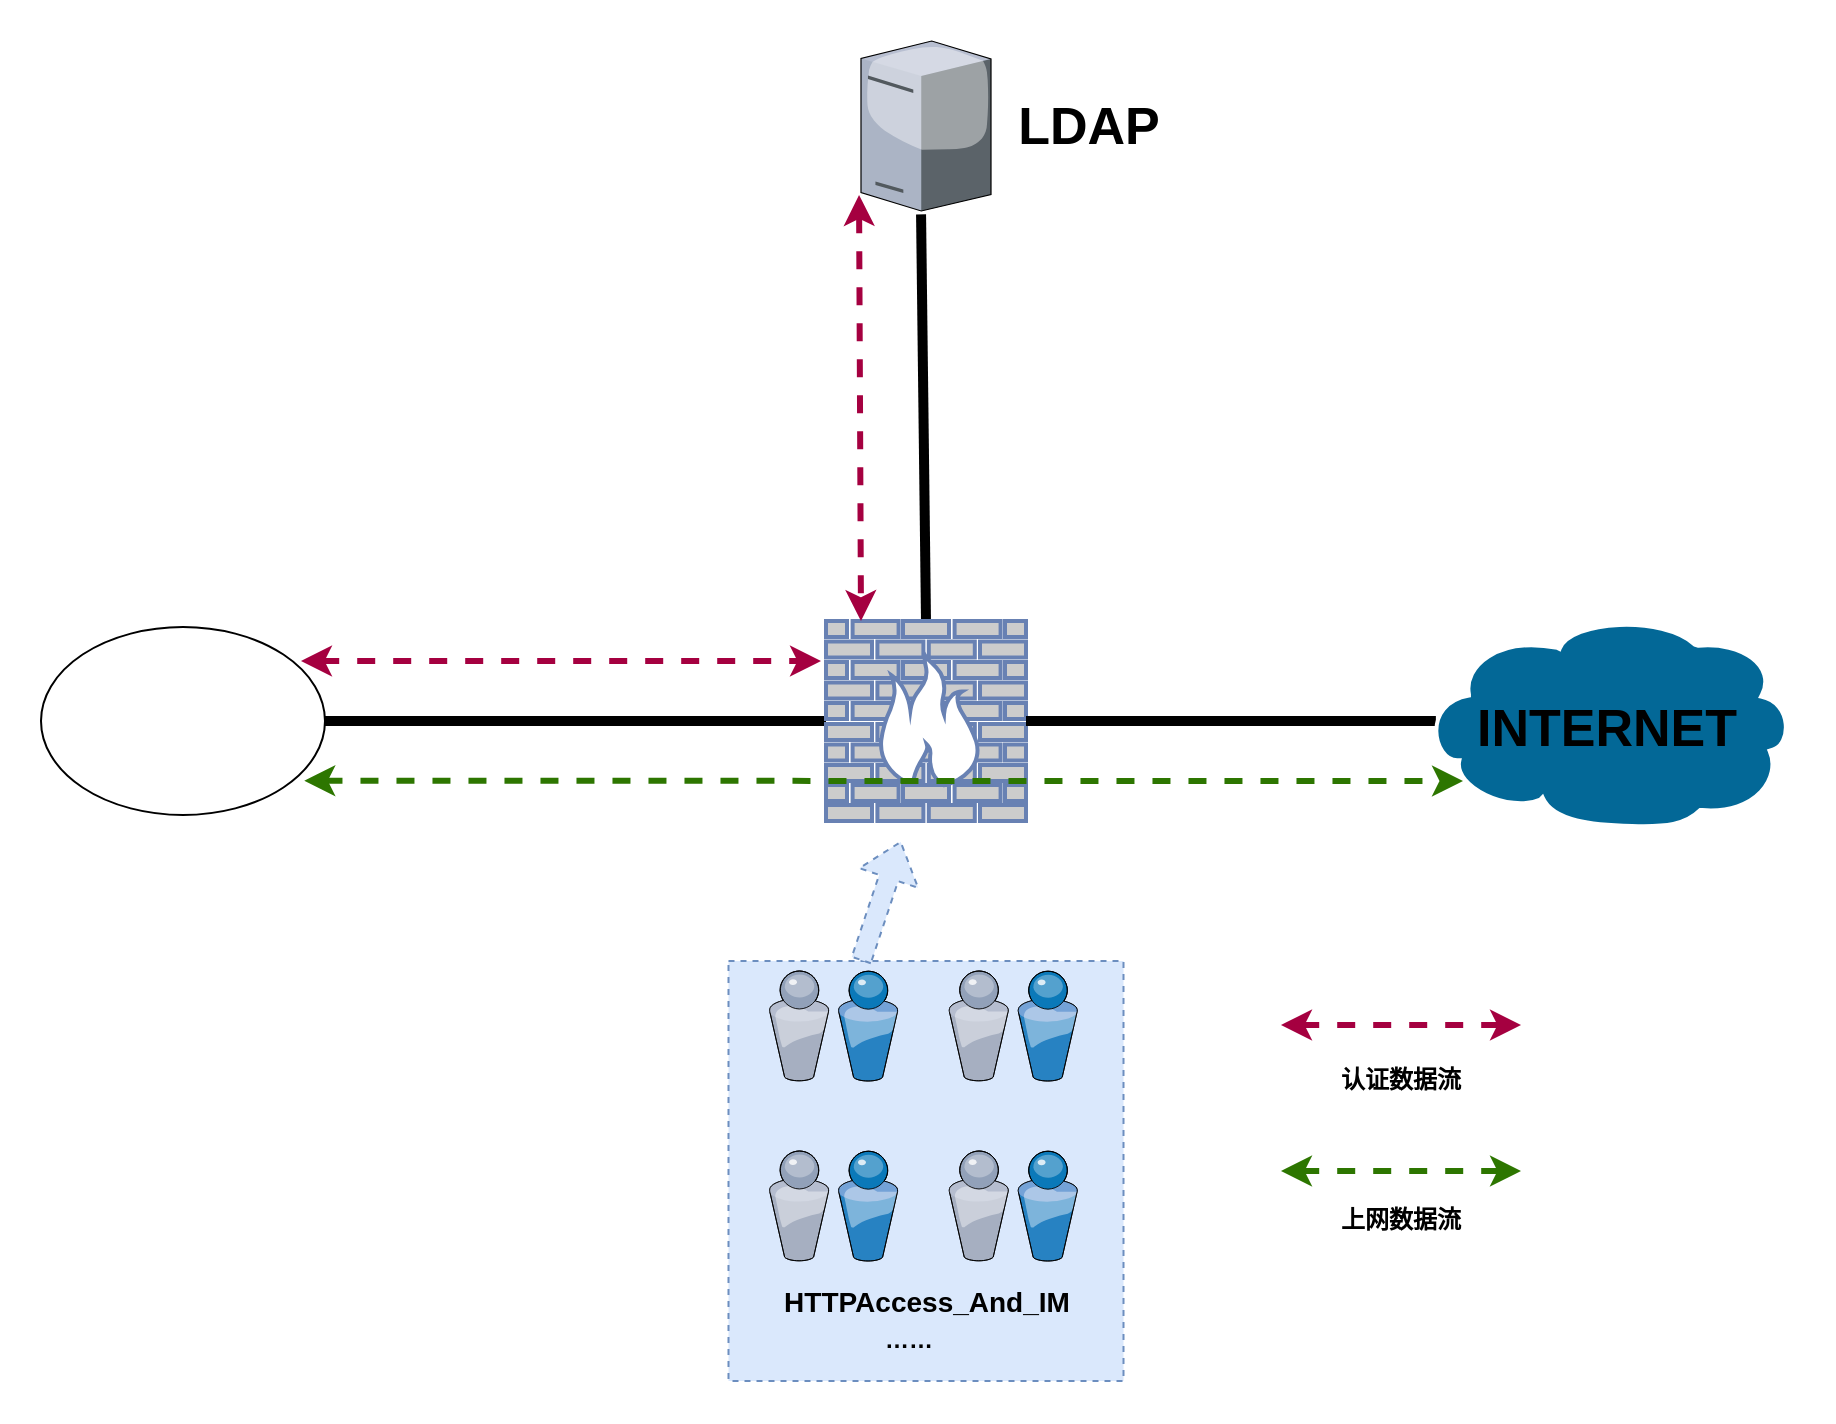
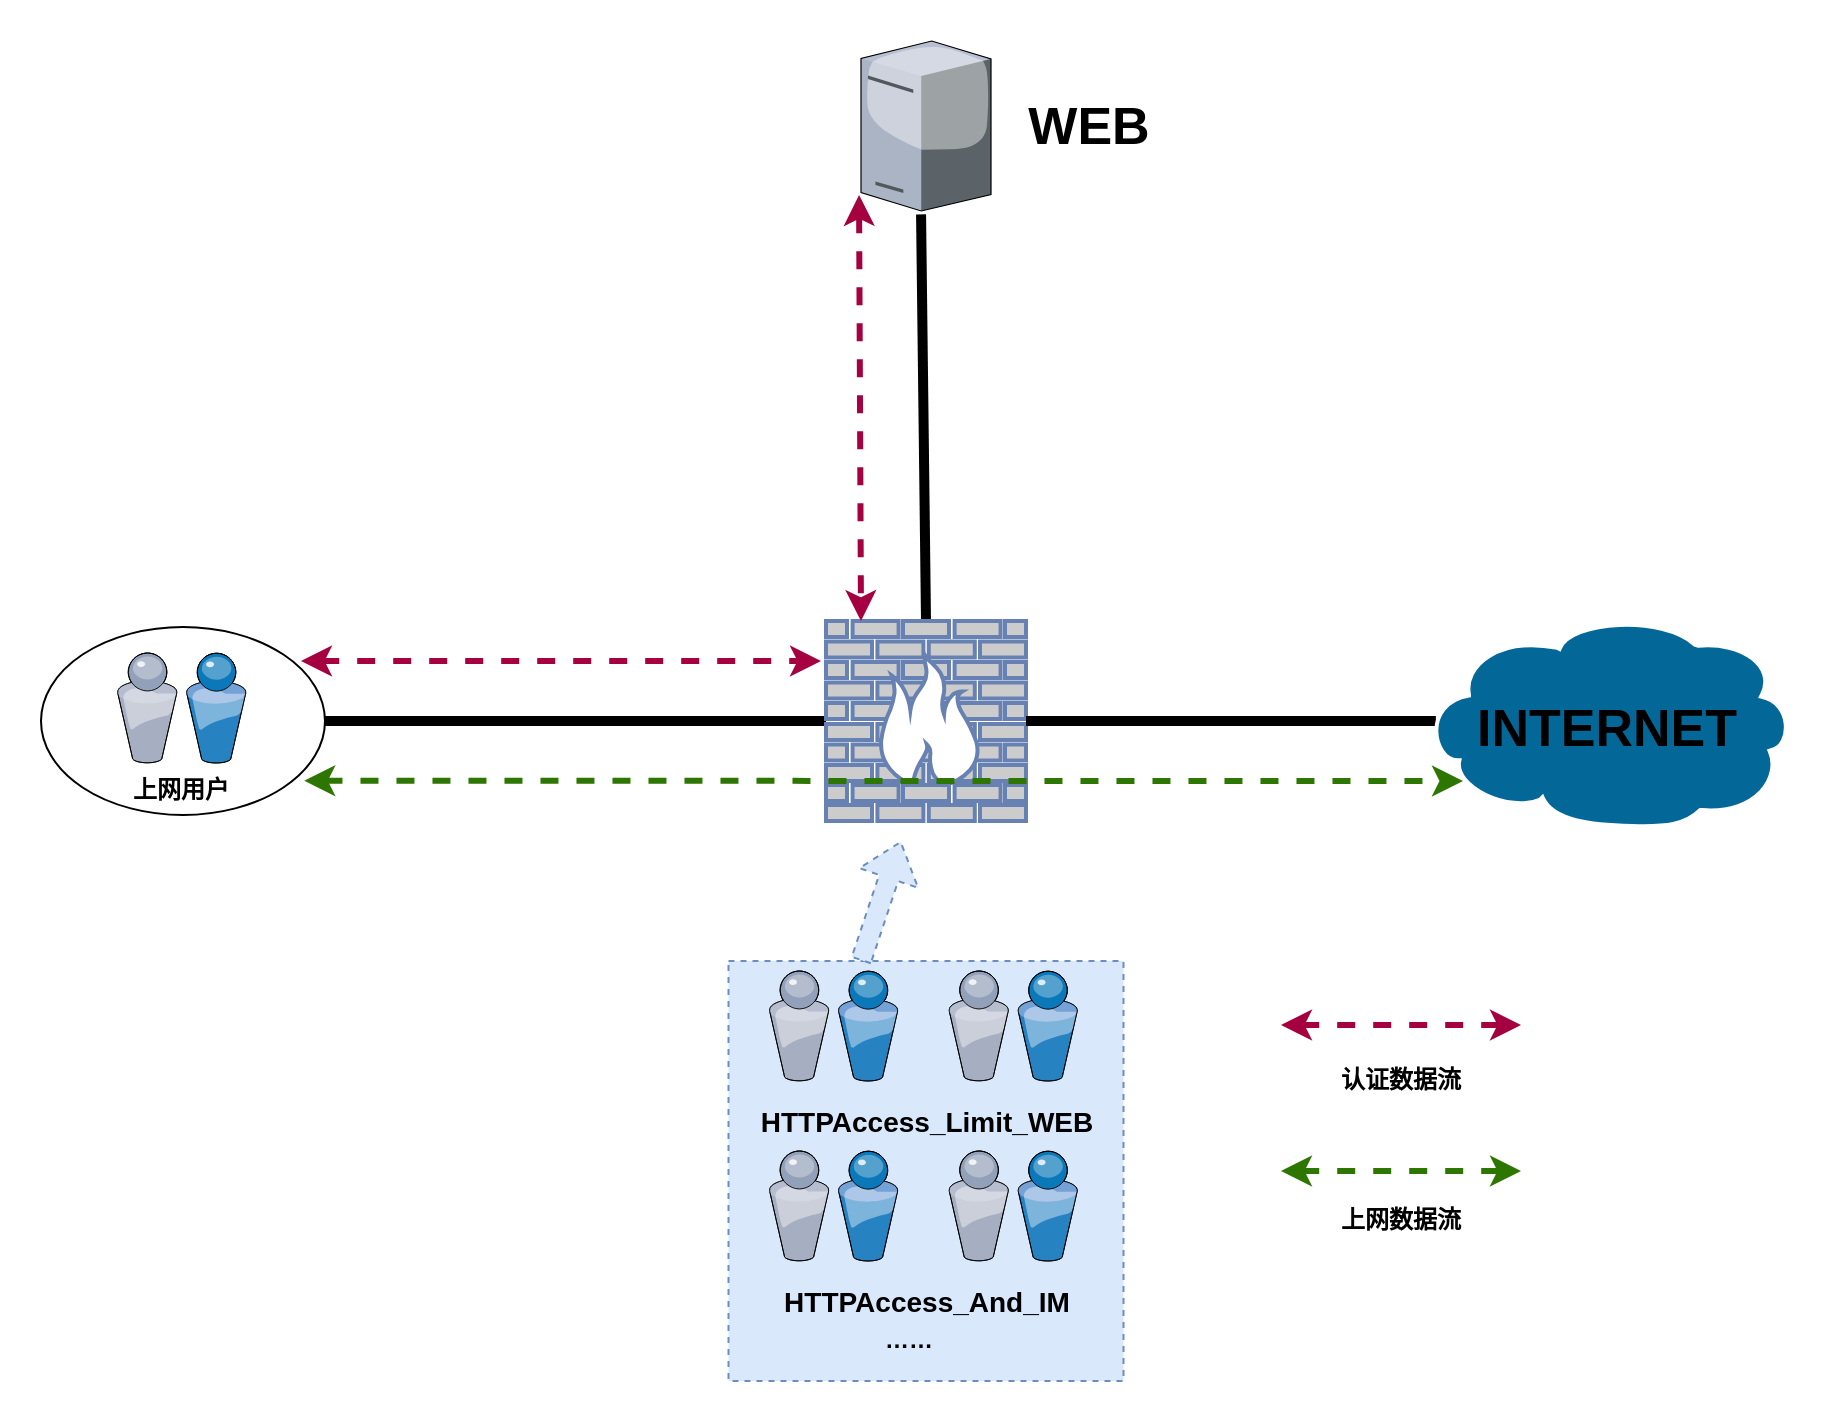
  <mxCell id="0" />
  <mxCell id="1" parent="0" />
  <mxCell id="2" style="edgeStyle=none;rounded=0;orthogonalLoop=1;jettySize=auto;html=1;exitX=1;exitY=0.5;exitDx=0;exitDy=0;entryX=0;entryY=0.5;entryDx=0;entryDy=0;entryPerimeter=0;startArrow=none;startFill=0;endArrow=none;endFill=0;strokeWidth=5;" edge="1" parent="1" source="3" target="7"><mxGeometry relative="1" as="geometry" /></mxCell>
  <mxCell id="3" value="" style="ellipse;whiteSpace=wrap;html=1;rounded=0;shadow=0;comic=0;strokeWidth=1;fontFamily=Verdana;" parent="1" vertex="1"><mxGeometry x="20" y="313" width="142" height="94" as="geometry" /></mxCell>
+ <mxCell id="4" value="上网用户" style="verticalLabelPosition=bottom;aspect=fixed;html=1;verticalAlign=top;strokeColor=none;shape=mxgraph.citrix.users;rounded=0;shadow=0;comic=0;fontFamily=Verdana;fontStyle=1" parent="1" vertex="1"><mxGeometry x="58" y="326" width="64.5" height="55" as="geometry" /></mxCell>
  <mxCell id="5" value="" style="verticalLabelPosition=bottom;aspect=fixed;html=1;verticalAlign=top;strokeColor=none;shape=mxgraph.citrix.tower_server;rounded=0;shadow=0;comic=0;fontFamily=Verdana;" parent="1" vertex="1"><mxGeometry x="430" y="20" width="65" height="85" as="geometry" /></mxCell>
  <mxCell id="6" style="edgeStyle=none;rounded=0;orthogonalLoop=1;jettySize=auto;html=1;exitX=0.5;exitY=0;exitDx=0;exitDy=0;exitPerimeter=0;entryX=0.462;entryY=1.02;entryDx=0;entryDy=0;entryPerimeter=0;endArrow=none;endFill=0;strokeWidth=5;" edge="1" parent="1" source="7" target="5"><mxGeometry relative="1" as="geometry" /></mxCell>
  <mxCell id="7" value="" style="fontColor=#0066CC;verticalAlign=top;verticalLabelPosition=bottom;labelPosition=center;align=center;html=1;outlineConnect=0;fillColor=#CCCCCC;strokeColor=#6881B3;gradientColor=none;gradientDirection=north;strokeWidth=2;shape=mxgraph.networks.firewall;" vertex="1" parent="1"><mxGeometry x="412.5" y="310" width="100" height="100" as="geometry" /></mxCell>
  <mxCell id="8" style="edgeStyle=none;rounded=0;orthogonalLoop=1;jettySize=auto;html=1;exitX=0.04;exitY=0.5;exitDx=0;exitDy=0;exitPerimeter=0;entryX=1;entryY=0.5;entryDx=0;entryDy=0;entryPerimeter=0;endArrow=none;endFill=0;strokeWidth=5;" edge="1" parent="1" source="9" target="7"><mxGeometry relative="1" as="geometry" /></mxCell>
  <mxCell id="9" value="" style="shape=mxgraph.cisco.storage.cloud;html=1;pointerEvents=1;dashed=0;fillColor=#036897;strokeColor=#ffffff;strokeWidth=2;verticalLabelPosition=bottom;verticalAlign=top;align=center;outlineConnect=0;" vertex="1" parent="1"><mxGeometry x="710" y="307" width="186" height="106" as="geometry" /></mxCell>
  <mxCell id="10" value="" style="endArrow=classic;startArrow=classic;html=1;strokeWidth=3;dashed=1;fillColor=#d80073;strokeColor=#A50040;" edge="1" parent="1"><mxGeometry width="50" height="50" relative="1" as="geometry"><mxPoint x="150" y="330" as="sourcePoint" /><mxPoint x="410" y="330" as="targetPoint" /></mxGeometry></mxCell>
  <mxCell id="11" value="" style="endArrow=classic;startArrow=classic;html=1;strokeWidth=3;dashed=1;fillColor=#d80073;strokeColor=#A50040;exitX=-0.015;exitY=0.906;exitDx=0;exitDy=0;exitPerimeter=0;" edge="1" parent="1" source="5"><mxGeometry width="50" height="50" relative="1" as="geometry"><mxPoint x="430" y="108.37" as="sourcePoint" /><mxPoint x="430" y="310" as="targetPoint" /></mxGeometry></mxCell>
  <mxCell id="12" value="" style="endArrow=classic;startArrow=classic;html=1;strokeWidth=3;dashed=1;fillColor=#60a917;strokeColor=#2D7600;exitX=0.927;exitY=0.818;exitDx=0;exitDy=0;exitPerimeter=0;" edge="1" parent="1" source="3"><mxGeometry width="50" height="50" relative="1" as="geometry"><mxPoint x="181" y="390" as="sourcePoint" /><mxPoint x="731" y="390" as="targetPoint" /></mxGeometry></mxCell>
  <mxCell id="13" value="" style="rounded=0;whiteSpace=wrap;html=1;dashed=1;fillColor=#dae8fc;strokeColor=#6c8ebf;" vertex="1" parent="1"><mxGeometry x="363.75" y="480" width="197.5" height="210" as="geometry" /></mxCell>
  <mxCell id="14" value="" style="verticalLabelPosition=bottom;aspect=fixed;html=1;verticalAlign=top;strokeColor=none;shape=mxgraph.citrix.users;rounded=0;shadow=0;comic=0;fontFamily=Verdana;" vertex="1" parent="1"><mxGeometry x="383.94" y="485" width="64.5" height="55" as="geometry" /></mxCell>
  <mxCell id="15" value="" style="verticalLabelPosition=bottom;aspect=fixed;html=1;verticalAlign=top;strokeColor=none;shape=mxgraph.citrix.users;rounded=0;shadow=0;comic=0;fontFamily=Verdana;" vertex="1" parent="1"><mxGeometry x="383.94" y="575" width="64.5" height="55" as="geometry" /></mxCell>
  <mxCell id="16" value="" style="verticalLabelPosition=bottom;aspect=fixed;html=1;verticalAlign=top;strokeColor=none;shape=mxgraph.citrix.users;rounded=0;shadow=0;comic=0;fontFamily=Verdana;" vertex="1" parent="1"><mxGeometry x="473.75" y="485" width="64.5" height="55" as="geometry" /></mxCell>
  <mxCell id="17" value="" style="verticalLabelPosition=bottom;aspect=fixed;html=1;verticalAlign=top;strokeColor=none;shape=mxgraph.citrix.users;rounded=0;shadow=0;comic=0;fontFamily=Verdana;" vertex="1" parent="1"><mxGeometry x="473.75" y="575" width="64.5" height="55" as="geometry" /></mxCell>
  <mxCell id="18" value="" style="shape=flexArrow;endArrow=classic;html=1;dashed=1;strokeWidth=1;fillColor=#dae8fc;strokeColor=#6c8ebf;" edge="1" parent="1"><mxGeometry width="50" height="50" relative="1" as="geometry"><mxPoint x="430" y="480" as="sourcePoint" /><mxPoint x="450" y="420" as="targetPoint" /></mxGeometry></mxCell>
+ <mxCell id="19" value="&lt;span lang=&quot;EN-US&quot; style=&quot;white-space: normal ; font-size: 10.5pt ; font-family: , sans-serif&quot;&gt;HTTPAccess_Limit_WEB&lt;/span&gt;" style="text;html=1;resizable=0;autosize=1;align=center;verticalAlign=middle;points=[];fillColor=none;strokeColor=none;rounded=0;fontStyle=1" vertex="1" parent="1"><mxGeometry x="374.5" y="551" width="176" height="19" as="geometry" /></mxCell>
  <mxCell id="20" value="&lt;span style=&quot;color: rgba(0 , 0 , 0 , 0) ; font-family: monospace ; font-size: 0px&quot;&gt;%3CmxGraphModel%3E%3Croot%3E%3CmxCell%20id%3D%220%22%2F%3E%3CmxCell%20id%3D%221%22%20parent%3D%220%22%2F%3E%3CmxCell%20id%3D%222%22%20value%3D%22%26lt%3Bspan%20lang%3D%26quot%3BEN-US%26quot%3B%20style%3D%26quot%3Bwhite-space%3A%20normal%20%3B%20font-size%3A%2010.5pt%20%3B%20font-family%3A%20%2C%20sans-serif%26quot%3B%26gt%3BHTTPAccess_Limit_WEB%26lt%3B%2Fspan%26gt%3B%22%20style%3D%22text%3Bhtml%3D1%3Bresizable%3D0%3Bautosize%3D1%3Balign%3Dcenter%3BverticalAlign%3Dmiddle%3Bpoints%3D%5B%5D%3BfillColor%3Dnone%3BstrokeColor%3Dnone%3Brounded%3D0%3B%22%20vertex%3D%221%22%20parent%3D%221%22%3E%3CmxGeometry%20x%3D%2258%22%20y%3D%22640%22%20width%3D%22170%22%20height%3D%2220%22%20as%3D%22geometry%22%2F%3E%3C%2FmxCell%3E%3C%2Froot%3E%3C%2FmxGraphModel%3E&lt;/span&gt;" style="text;html=1;resizable=0;autosize=1;align=center;verticalAlign=middle;points=[];fillColor=none;strokeColor=none;rounded=0;" vertex="1" parent="1"><mxGeometry x="125" y="620" width="20" height="20" as="geometry" /></mxCell>
  <mxCell id="21" value="&lt;span lang=&quot;EN-US&quot; style=&quot;white-space: normal ; font-size: 10.5pt ; font-family: , sans-serif&quot;&gt;HTTPAccess_And_IM&lt;/span&gt;&lt;span style=&quot;color: rgba(0 , 0 , 0 , 0) ; font-family: monospace ; font-size: 0px&quot;&gt;3CmxGraphModel%3E%3Croot%3E%3CmxCell%20id%3D%220%22%2F%3E%3CmxCell%20id%3D%221%22%20parent%3D%220%22%2F%3E%3CmxCell%20id%3D%222%22%20value%3D%22%26lt%3Bspan%20lang%3D%26quot%3BEN-US%26quot%3B%20style%3D%26quot%3Bwhite-space%3A%20normal%20%3B%20font-size%3A%2010.5pt%20%3B%20font-family%3A%20%2C%20sans-serif%26quot%3B%26gt%3BHTTPAccess_Limit_WEB%26lt%3B%2Fspan%26gt%3B%22%20style%3D%22text%3Bhtml%3D1%3Bresizable%3D0%3Bautosize%3D1%3Balign%3Dcenter%3BverticalAlign%3Dmiddle%3Bpoints%3D%5B%5D%3BfillColor%3Dnone%3BstrokeColor%3Dnone%3Brounded%3D0%3B%22%20vertex%3D%221%22%20parent%3D%221%22%3E%3CmxGeometry%20x%3D%2258%22%20y%3D%22640%22%20width%3D%22170%22%20height%3D%2220%22%20as%3D%22geometry%22%2F%3E%3C%2FmxCell%3E%3C%2Froot%3E%3C%2FmxGraphModel%3E&lt;/span&gt;" style="text;html=1;resizable=0;autosize=1;align=center;verticalAlign=middle;points=[];fillColor=none;strokeColor=none;rounded=0;fontStyle=1" vertex="1" parent="1"><mxGeometry x="386.5" y="639" width="153" height="23" as="geometry" /></mxCell>
  <mxCell id="22" value="……" style="text;html=1;resizable=0;autosize=1;align=center;verticalAlign=middle;points=[];fillColor=none;strokeColor=none;rounded=0;fontStyle=1" vertex="1" parent="1"><mxGeometry x="436.75" y="661" width="34" height="18" as="geometry" /></mxCell>
  <mxCell id="23" value="" style="endArrow=classic;startArrow=classic;html=1;strokeWidth=3;dashed=1;fillColor=#d80073;strokeColor=#A50040;" edge="1" parent="1"><mxGeometry width="50" height="50" relative="1" as="geometry"><mxPoint x="640" y="512" as="sourcePoint" /><mxPoint x="760" y="512" as="targetPoint" /></mxGeometry></mxCell>
  <mxCell id="24" value="" style="endArrow=classic;startArrow=classic;html=1;strokeWidth=3;dashed=1;fillColor=#60a917;strokeColor=#2D7600;" edge="1" parent="1"><mxGeometry width="50" height="50" relative="1" as="geometry"><mxPoint x="640" y="585" as="sourcePoint" /><mxPoint x="760" y="585" as="targetPoint" /></mxGeometry></mxCell>
  <mxCell id="25" value="上网数据流" style="text;html=1;resizable=0;autosize=1;align=center;verticalAlign=middle;points=[];fillColor=none;strokeColor=none;rounded=0;fontStyle=1" vertex="1" parent="1"><mxGeometry x="665" y="601" width="70" height="18" as="geometry" /></mxCell>
  <mxCell id="26" value="认证数据流" style="text;html=1;resizable=0;autosize=1;align=center;verticalAlign=middle;points=[];fillColor=none;strokeColor=none;rounded=0;fontStyle=1" vertex="1" parent="1"><mxGeometry x="665" y="531" width="70" height="18" as="geometry" /></mxCell>
  <mxCell id="27" value="INTERNET" style="text;html=1;resizable=0;autosize=1;align=center;verticalAlign=middle;points=[];fillColor=none;strokeColor=none;rounded=0;strokeWidth=4;fontSize=26;fontStyle=1" vertex="1" parent="1"><mxGeometry x="733" y="346" width="140" height="35" as="geometry" /></mxCell>
- <mxCell id="28" value="LDAP" style="text;html=1;resizable=0;autosize=1;align=center;verticalAlign=middle;points=[];fillColor=none;strokeColor=none;rounded=0;strokeWidth=4;fontSize=26;fontStyle=1" vertex="1" parent="1"><mxGeometry x="503" y="45" width="81" height="35" as="geometry" /></mxCell>
+ <mxCell id="28" value="WEB" style="text;html=1;resizable=0;autosize=1;align=center;verticalAlign=middle;points=[];fillColor=none;strokeColor=none;rounded=0;strokeWidth=4;fontSize=26;fontStyle=1" vertex="1" parent="1"><mxGeometry x="503" y="45" width="81" height="35" as="geometry" /></mxCell>
